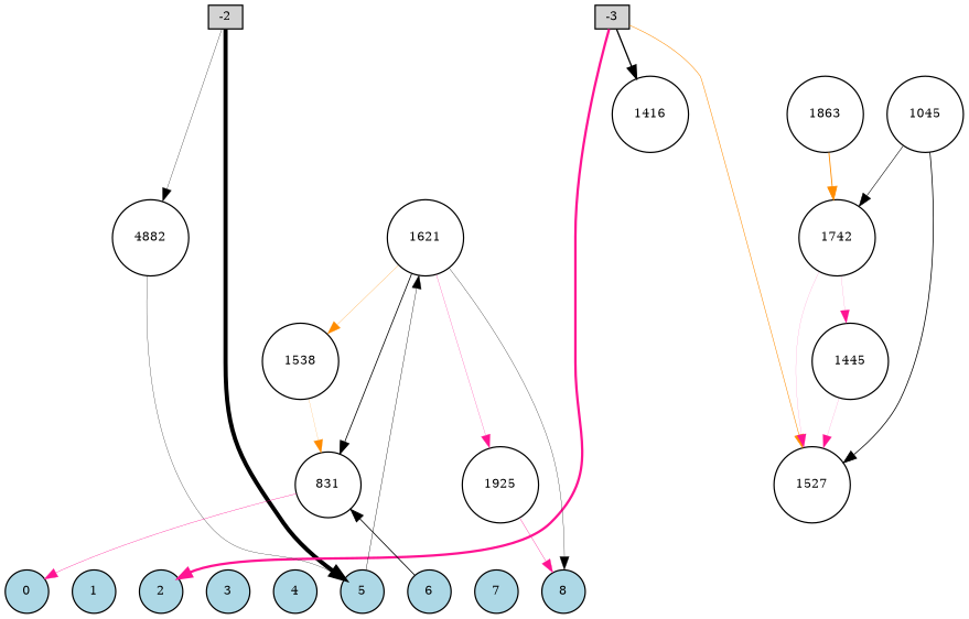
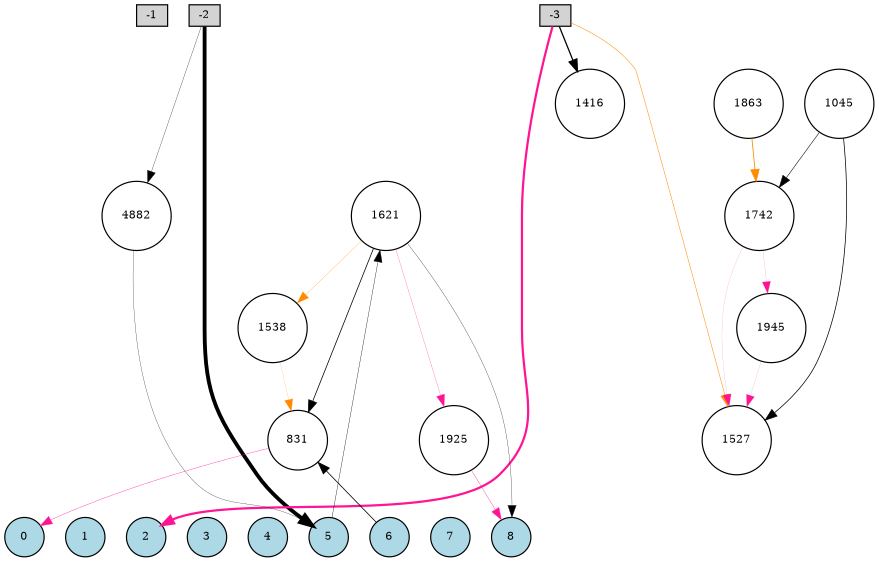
  digraph {
    node [fillcolor=white fontsize=9 shape=circle style=filled]
    edge [style=bold]
+   -1 [fillcolor=lightgray height=0.2 shape=box width=0.2]
    -2 [fillcolor=lightgray height=0.2 shape=box width=0.2]
    -3 [fillcolor=lightgray height=0.2 shape=box width=0.2]
    0 [fillcolor=lightblue height=0.2 width=0.2]
    1 [fillcolor=lightblue height=0.2 width=0.2]
    2 [fillcolor=lightblue height=0.2 width=0.2]
    3 [fillcolor=lightblue height=0.2 width=0.2]
    4 [fillcolor=lightblue height=0.2 width=0.2]
    5 [fillcolor=lightblue height=0.2 width=0.2]
    6 [fillcolor=lightblue height=0.2 width=0.2]
    7 [fillcolor=lightblue height=0.2 width=0.2]
    8 [fillcolor=lightblue height=0.2 width=0.2]
    n13 [height=0.2 label=4882 width=0.2]
    1416 [height=0.2 width=0.2]
    1527 [height=0.2 width=0.2]
    1621 [height=0.2 width=0.2]
    831 [height=0.2 width=0.2]
    1538 [height=0.2 width=0.2]
    1925 [height=0.2 width=0.2]
    1863 [height=0.2 width=0.2]
    1742 [height=0.2 width=0.2]
-   1945 [height=0.2 width=0.2 label=1445]
+   1945 [height=0.2 width=0.2]
    1045 [height=0.2 width=0.2]
    subgraph sub_1 {
      rank=source
+     -1
      -2
      -3
    }
    subgraph sub_2 {
      rank=sink
      0
      1
      2
      3
      4
      5
      6
      7
      8
    }
+   -1 -> -2 [style=invis]
    -2 -> -3 [style=invis]
    -2 -> 5 [color=black penwidth=3.2177344583950336]
    -2 -> n13 [color=black penwidth=0.23538268741929386]
    -3 -> 2 [color=deeppink penwidth=1.8698696998153996 style=solid]
    -3 -> 1416 [color=black penwidth=1.0690058279104 style=solid]
    -3 -> 1527 [color=darkorange penwidth=0.43231803042883565]
    0 -> 1 [style=invis]
    1 -> 2 [style=invis]
    2 -> 3 [style=invis]
    3 -> 4 [style=invis]
    4 -> 5 [style=invis]
    5 -> 6 [style=invis]
    5 -> 1621 [color=black penwidth=0.29620830612169013]
    6 -> 7 [style=invis]
    6 -> 831 [color=black penwidth=0.6525485822094075]
    7 -> 8 [style=invis]
    n13 -> 5 [color=black penwidth=0.22158208407216445 style=solid]
    1621 -> 8 [color=black penwidth=0.23505173113434374]
    1621 -> 831 [color=black penwidth=0.6314498545475954]
    1621 -> 1538 [color=darkorange penwidth=0.21099739492954145 style=solid]
    1621 -> 1925 [color=deeppink penwidth=0.20140628430306587]
    831 -> 0 [color=deeppink penwidth=0.297496869005517 style=solid]
    1538 -> 831 [color=darkorange penwidth=0.13996157594279013]
    1925 -> 8 [color=deeppink penwidth=0.2872844646261914 style=solid]
    1863 -> 1742 [color=darkorange penwidth=0.7094805852356402]
    1742 -> 1527 [color=deeppink penwidth=0.10096671484977446 style=solid]
    1742 -> 1945 [color=deeppink penwidth=0.10572101503111993]
    1945 -> 1527 [color=deeppink penwidth=0.10461094660946149]
    1045 -> 1527 [color=black penwidth=0.6176356792767311 style=solid]
    1045 -> 1742 [color=black penwidth=0.4544242370024407]
  }
